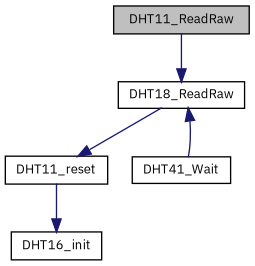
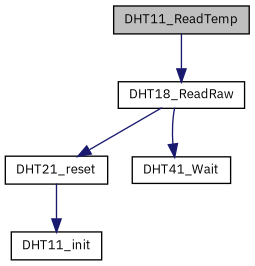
  digraph {
    fontname="IBM Plex Sans"
    rankdir=TB
    node [color=black fillcolor=white fontname="IBM Plex Sans" fontsize=10 shape=record style=filled]
    edge [color=midnightblue fontname="IBM Plex Sans" fontsize=10 labelfontname=Helvetica labelfontsize=10 style=solid]
-   n1 [fillcolor=grey75 fontcolor=black height=0.2 label=DHT11_ReadRaw width=0.4]
+   n1 [fillcolor=grey75 fontcolor=black height=0.2 label=DHT11_ReadTemp width=0.4]
    n2 [height=0.2 label=DHT18_ReadRaw width=0.4]
-   n3 [height=0.2 label=DHT11_reset width=0.4]
+   n3 [height=0.2 label=DHT21_reset width=0.4]
    n4 [height=0.2 label=DHT41_Wait width=0.4]
-   n5 [height=0.2 label=DHT16_init width=0.4]
+   n5 [height=0.2 label=DHT11_init width=0.4]
    n1 -> n2
    n2 -> n3
-   n4 -> n2
+   n2 -> n4
    n3 -> n5
  }
